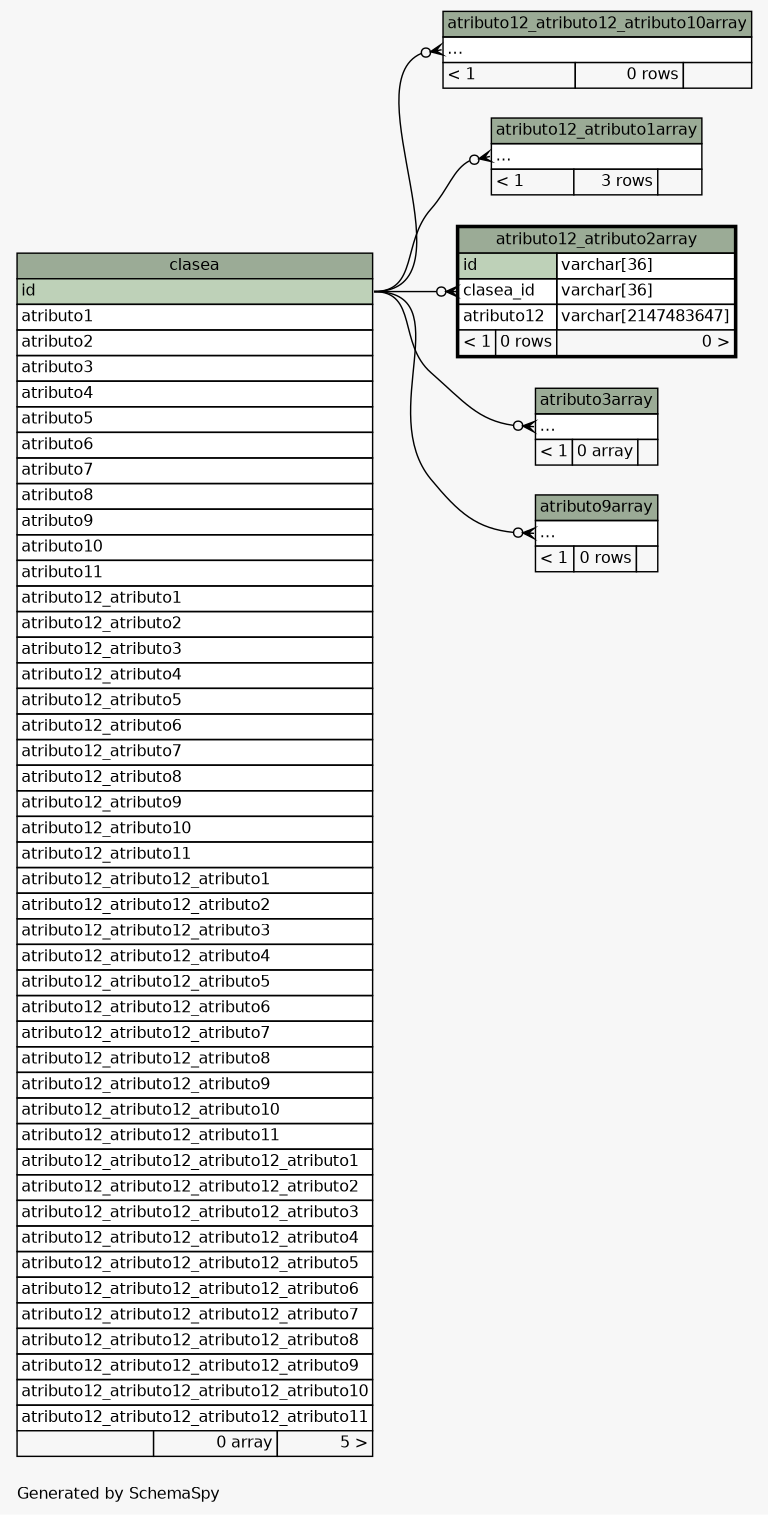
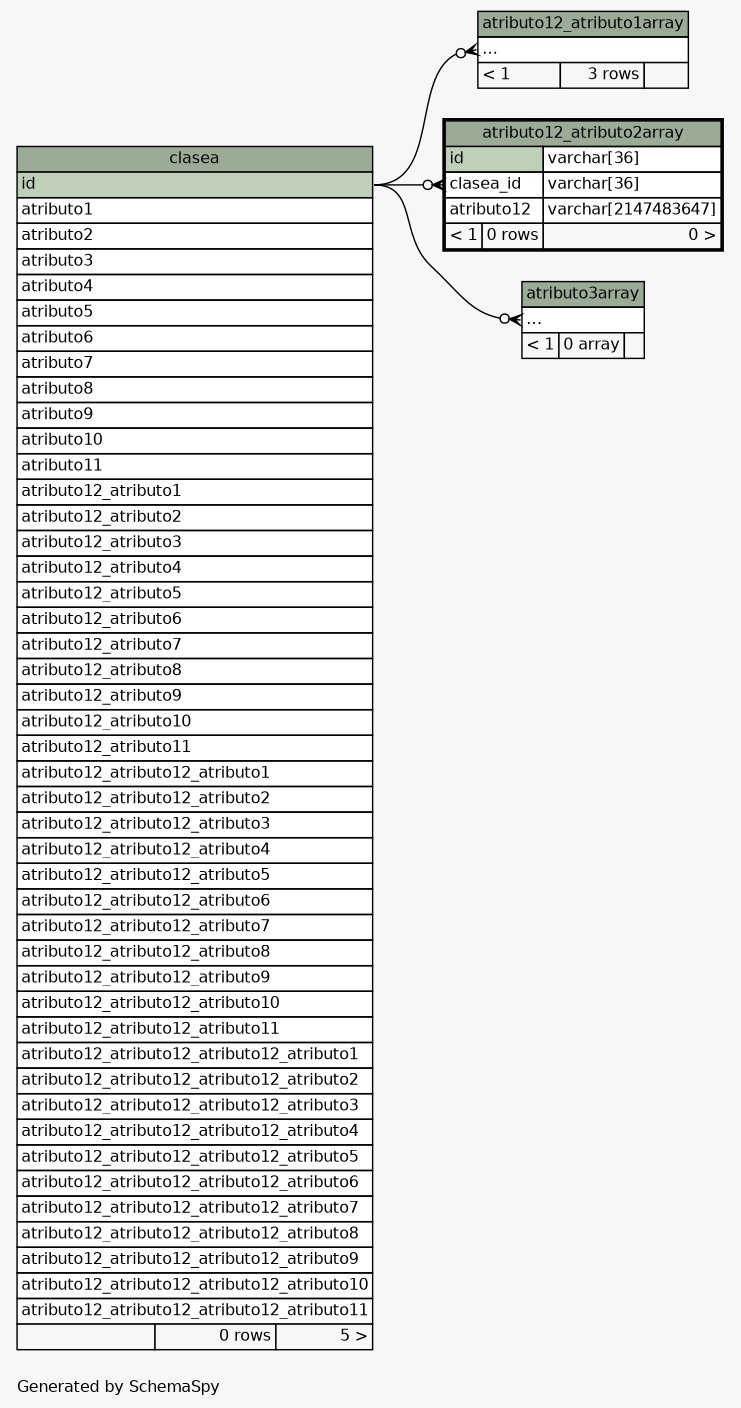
  digraph {
    bgcolor="#f7f7f7"
    fontname=Helvetica
    fontsize=11
    label="\nGenerated by SchemaSpy"
    labeljust=l
    nodesep=0.18
    rankdir=RL
    ranksep=0.46
    node [fontname=Helvetica fontsize=11 shape=plaintext]
    edge [arrowhead=none arrowsize=0.8 arrowtail=crowodot dir=back headport="id:e" tailport="elipses:w"]
-   n1 [label=<     <TABLE BORDER="0" CELLBORDER="1" CELLSPACING="0" BGCOLOR="#ffffff">       <TR><TD COLSPAN="3" BGCOLOR="#9bab96" ALIGN="CENTER">atributo12_atributo12_atributo10array</TD></TR>       <TR><TD PORT="elipses" COLSPAN="3" ALIGN="LEFT">...</TD></TR>       <TR><TD ALIGN="LEFT" BGCOLOR="#f7f7f7">&lt; 1</TD><TD ALIGN="RIGHT" BGCOLOR="#f7f7f7">0 rows</TD><TD ALIGN="RIGHT" BGCOLOR="#f7f7f7">  </TD></TR>     </TABLE>>]
-   n2 [label=<     <TABLE BORDER="0" CELLBORDER="1" CELLSPACING="0" BGCOLOR="#ffffff">       <TR><TD COLSPAN="3" BGCOLOR="#9bab96" ALIGN="CENTER">clasea</TD></TR>       <TR><TD PORT="id" COLSPAN="3" BGCOLOR="#bed1b8" ALIGN="LEFT">id</TD></TR>       <TR><TD PORT="atributo1" COLSPAN="3" ALIGN="LEFT">atributo1</TD></TR>       <TR><TD PORT="atributo2" COLSPAN="3" ALIGN="LEFT">atributo2</TD></TR>       <TR><TD PORT="atributo3" COLSPAN="3" ALIGN="LEFT">atributo3</TD></TR>       <TR><TD PORT="atributo4" COLSPAN="3" ALIGN="LEFT">atributo4</TD></TR>       <TR><TD PORT="atributo5" COLSPAN="3" ALIGN="LEFT">atributo5</TD></TR>       <TR><TD PORT="atributo6" COLSPAN="3" ALIGN="LEFT">atributo6</TD></TR>       <TR><TD PORT="atributo7" COLSPAN="3" ALIGN="LEFT">atributo7</TD></TR>       <TR><TD PORT="atributo8" COLSPAN="3" ALIGN="LEFT">atributo8</TD></TR>       <TR><TD PORT="atributo9" COLSPAN="3" ALIGN="LEFT">atributo9</TD></TR>       <TR><TD PORT="atributo10" COLSPAN="3" ALIGN="LEFT">atributo10</TD></TR>       <TR><TD PORT="atributo11" COLSPAN="3" ALIGN="LEFT">atributo11</TD></TR>       <TR><TD PORT="atributo12_atributo1" COLSPAN="3" ALIGN="LEFT">atributo12_atributo1</TD></TR>       <TR><TD PORT="atributo12_atributo2" COLSPAN="3" ALIGN="LEFT">atributo12_atributo2</TD></TR>       <TR><TD PORT="atributo12_atributo3" COLSPAN="3" ALIGN="LEFT">atributo12_atributo3</TD></TR>       <TR><TD PORT="atributo12_atributo4" COLSPAN="3" ALIGN="LEFT">atributo12_atributo4</TD></TR>       <TR><TD PORT="atributo12_atributo5" COLSPAN="3" ALIGN="LEFT">atributo12_atributo5</TD></TR>       <TR><TD PORT="atributo12_atributo6" COLSPAN="3" ALIGN="LEFT">atributo12_atributo6</TD></TR>       <TR><TD PORT="atributo12_atributo7" COLSPAN="3" ALIGN="LEFT">atributo12_atributo7</TD></TR>       <TR><TD PORT="atributo12_atributo8" COLSPAN="3" ALIGN="LEFT">atributo12_atributo8</TD></TR>       <TR><TD PORT="atributo12_atributo9" COLSPAN="3" ALIGN="LEFT">atributo12_atributo9</TD></TR>       <TR><TD PORT="atributo12_atributo10" COLSPAN="3" ALIGN="LEFT">atributo12_atributo10</TD></TR>       <TR><TD PORT="atributo12_atributo11" COLSPAN="3" ALIGN="LEFT">atributo12_atributo11</TD></TR>       <TR><TD PORT="atributo12_atributo12_atributo1" COLSPAN="3" ALIGN="LEFT">atributo12_atributo12_atributo1</TD></TR>       <TR><TD PORT="atributo12_atributo12_atributo2" COLSPAN="3" ALIGN="LEFT">atributo12_atributo12_atributo2</TD></TR>       <TR><TD PORT="atributo12_atributo12_atributo3" COLSPAN="3" ALIGN="LEFT">atributo12_atributo12_atributo3</TD></TR>       <TR><TD PORT="atributo12_atributo12_atributo4" COLSPAN="3" ALIGN="LEFT">atributo12_atributo12_atributo4</TD></TR>       <TR><TD PORT="atributo12_atributo12_atributo5" COLSPAN="3" ALIGN="LEFT">atributo12_atributo12_atributo5</TD></TR>       <TR><TD PORT="atributo12_atributo12_atributo6" COLSPAN="3" ALIGN="LEFT">atributo12_atributo12_atributo6</TD></TR>       <TR><TD PORT="atributo12_atributo12_atributo7" COLSPAN="3" ALIGN="LEFT">atributo12_atributo12_atributo7</TD></TR>       <TR><TD PORT="atributo12_atributo12_atributo8" COLSPAN="3" ALIGN="LEFT">atributo12_atributo12_atributo8</TD></TR>       <TR><TD PORT="atributo12_atributo12_atributo9" COLSPAN="3" ALIGN="LEFT">atributo12_atributo12_atributo9</TD></TR>       <TR><TD PORT="atributo12_atributo12_atributo10" COLSPAN="3" ALIGN="LEFT">atributo12_atributo12_atributo10</TD></TR>       <TR><TD PORT="atributo12_atributo12_atributo11" COLSPAN="3" ALIGN="LEFT">atributo12_atributo12_atributo11</TD></TR>       <TR><TD PORT="atributo12_atributo12_atributo12_atributo1" COLSPAN="3" ALIGN="LEFT">atributo12_atributo12_atributo12_atributo1</TD></TR>       <TR><TD PORT="atributo12_atributo12_atributo12_atributo2" COLSPAN="3" ALIGN="LEFT">atributo12_atributo12_atributo12_atributo2</TD></TR>       <TR><TD PORT="atributo12_atributo12_atributo12_atributo3" COLSPAN="3" ALIGN="LEFT">atributo12_atributo12_atributo12_atributo3</TD></TR>       <TR><TD PORT="atributo12_atributo12_atributo12_atributo4" COLSPAN="3" ALIGN="LEFT">atributo12_atributo12_atributo12_atributo4</TD></TR>       <TR><TD PORT="atributo12_atributo12_atributo12_atributo5" COLSPAN="3" ALIGN="LEFT">atributo12_atributo12_atributo12_atributo5</TD></TR>       <TR><TD PORT="atributo12_atributo12_atributo12_atributo6" COLSPAN="3" ALIGN="LEFT">atributo12_atributo12_atributo12_atributo6</TD></TR>       <TR><TD PORT="atributo12_atributo12_atributo12_atributo7" COLSPAN="3" ALIGN="LEFT">atributo12_atributo12_atributo12_atributo7</TD></TR>       <TR><TD PORT="atributo12_atributo12_atributo12_atributo8" COLSPAN="3" ALIGN="LEFT">atributo12_atributo12_atributo12_atributo8</TD></TR>       <TR><TD PORT="atributo12_atributo12_atributo12_atributo9" COLSPAN="3" ALIGN="LEFT">atributo12_atributo12_atributo12_atributo9</TD></TR>       <TR><TD PORT="atributo12_atributo12_atributo12_atributo10" COLSPAN="3" ALIGN="LEFT">atributo12_atributo12_atributo12_atributo10</TD></TR>       <TR><TD PORT="atributo12_atributo12_atributo12_atributo11" COLSPAN="3" ALIGN="LEFT">atributo12_atributo12_atributo12_atributo11</TD></TR>       <TR><TD ALIGN="LEFT" BGCOLOR="#f7f7f7">  </TD><TD ALIGN="RIGHT" BGCOLOR="#f7f7f7">0 array</TD><TD ALIGN="RIGHT" BGCOLOR="#f7f7f7">5 &gt;</TD></TR>     </TABLE>>]
+   n2 [label=<     <TABLE BORDER="0" CELLBORDER="1" CELLSPACING="0" BGCOLOR="#ffffff">       <TR><TD COLSPAN="3" BGCOLOR="#9bab96" ALIGN="CENTER">clasea</TD></TR>       <TR><TD PORT="id" COLSPAN="3" BGCOLOR="#bed1b8" ALIGN="LEFT">id</TD></TR>       <TR><TD PORT="atributo1" COLSPAN="3" ALIGN="LEFT">atributo1</TD></TR>       <TR><TD PORT="atributo2" COLSPAN="3" ALIGN="LEFT">atributo2</TD></TR>       <TR><TD PORT="atributo3" COLSPAN="3" ALIGN="LEFT">atributo3</TD></TR>       <TR><TD PORT="atributo4" COLSPAN="3" ALIGN="LEFT">atributo4</TD></TR>       <TR><TD PORT="atributo5" COLSPAN="3" ALIGN="LEFT">atributo5</TD></TR>       <TR><TD PORT="atributo6" COLSPAN="3" ALIGN="LEFT">atributo6</TD></TR>       <TR><TD PORT="atributo7" COLSPAN="3" ALIGN="LEFT">atributo7</TD></TR>       <TR><TD PORT="atributo8" COLSPAN="3" ALIGN="LEFT">atributo8</TD></TR>       <TR><TD PORT="atributo9" COLSPAN="3" ALIGN="LEFT">atributo9</TD></TR>       <TR><TD PORT="atributo10" COLSPAN="3" ALIGN="LEFT">atributo10</TD></TR>       <TR><TD PORT="atributo11" COLSPAN="3" ALIGN="LEFT">atributo11</TD></TR>       <TR><TD PORT="atributo12_atributo1" COLSPAN="3" ALIGN="LEFT">atributo12_atributo1</TD></TR>       <TR><TD PORT="atributo12_atributo2" COLSPAN="3" ALIGN="LEFT">atributo12_atributo2</TD></TR>       <TR><TD PORT="atributo12_atributo3" COLSPAN="3" ALIGN="LEFT">atributo12_atributo3</TD></TR>       <TR><TD PORT="atributo12_atributo4" COLSPAN="3" ALIGN="LEFT">atributo12_atributo4</TD></TR>       <TR><TD PORT="atributo12_atributo5" COLSPAN="3" ALIGN="LEFT">atributo12_atributo5</TD></TR>       <TR><TD PORT="atributo12_atributo6" COLSPAN="3" ALIGN="LEFT">atributo12_atributo6</TD></TR>       <TR><TD PORT="atributo12_atributo7" COLSPAN="3" ALIGN="LEFT">atributo12_atributo7</TD></TR>       <TR><TD PORT="atributo12_atributo8" COLSPAN="3" ALIGN="LEFT">atributo12_atributo8</TD></TR>       <TR><TD PORT="atributo12_atributo9" COLSPAN="3" ALIGN="LEFT">atributo12_atributo9</TD></TR>       <TR><TD PORT="atributo12_atributo10" COLSPAN="3" ALIGN="LEFT">atributo12_atributo10</TD></TR>       <TR><TD PORT="atributo12_atributo11" COLSPAN="3" ALIGN="LEFT">atributo12_atributo11</TD></TR>       <TR><TD PORT="atributo12_atributo12_atributo1" COLSPAN="3" ALIGN="LEFT">atributo12_atributo12_atributo1</TD></TR>       <TR><TD PORT="atributo12_atributo12_atributo2" COLSPAN="3" ALIGN="LEFT">atributo12_atributo12_atributo2</TD></TR>       <TR><TD PORT="atributo12_atributo12_atributo3" COLSPAN="3" ALIGN="LEFT">atributo12_atributo12_atributo3</TD></TR>       <TR><TD PORT="atributo12_atributo12_atributo4" COLSPAN="3" ALIGN="LEFT">atributo12_atributo12_atributo4</TD></TR>       <TR><TD PORT="atributo12_atributo12_atributo5" COLSPAN="3" ALIGN="LEFT">atributo12_atributo12_atributo5</TD></TR>       <TR><TD PORT="atributo12_atributo12_atributo6" COLSPAN="3" ALIGN="LEFT">atributo12_atributo12_atributo6</TD></TR>       <TR><TD PORT="atributo12_atributo12_atributo7" COLSPAN="3" ALIGN="LEFT">atributo12_atributo12_atributo7</TD></TR>       <TR><TD PORT="atributo12_atributo12_atributo8" COLSPAN="3" ALIGN="LEFT">atributo12_atributo12_atributo8</TD></TR>       <TR><TD PORT="atributo12_atributo12_atributo9" COLSPAN="3" ALIGN="LEFT">atributo12_atributo12_atributo9</TD></TR>       <TR><TD PORT="atributo12_atributo12_atributo10" COLSPAN="3" ALIGN="LEFT">atributo12_atributo12_atributo10</TD></TR>       <TR><TD PORT="atributo12_atributo12_atributo11" COLSPAN="3" ALIGN="LEFT">atributo12_atributo12_atributo11</TD></TR>       <TR><TD PORT="atributo12_atributo12_atributo12_atributo1" COLSPAN="3" ALIGN="LEFT">atributo12_atributo12_atributo12_atributo1</TD></TR>       <TR><TD PORT="atributo12_atributo12_atributo12_atributo2" COLSPAN="3" ALIGN="LEFT">atributo12_atributo12_atributo12_atributo2</TD></TR>       <TR><TD PORT="atributo12_atributo12_atributo12_atributo3" COLSPAN="3" ALIGN="LEFT">atributo12_atributo12_atributo12_atributo3</TD></TR>       <TR><TD PORT="atributo12_atributo12_atributo12_atributo4" COLSPAN="3" ALIGN="LEFT">atributo12_atributo12_atributo12_atributo4</TD></TR>       <TR><TD PORT="atributo12_atributo12_atributo12_atributo5" COLSPAN="3" ALIGN="LEFT">atributo12_atributo12_atributo12_atributo5</TD></TR>       <TR><TD PORT="atributo12_atributo12_atributo12_atributo6" COLSPAN="3" ALIGN="LEFT">atributo12_atributo12_atributo12_atributo6</TD></TR>       <TR><TD PORT="atributo12_atributo12_atributo12_atributo7" COLSPAN="3" ALIGN="LEFT">atributo12_atributo12_atributo12_atributo7</TD></TR>       <TR><TD PORT="atributo12_atributo12_atributo12_atributo8" COLSPAN="3" ALIGN="LEFT">atributo12_atributo12_atributo12_atributo8</TD></TR>       <TR><TD PORT="atributo12_atributo12_atributo12_atributo9" COLSPAN="3" ALIGN="LEFT">atributo12_atributo12_atributo12_atributo9</TD></TR>       <TR><TD PORT="atributo12_atributo12_atributo12_atributo10" COLSPAN="3" ALIGN="LEFT">atributo12_atributo12_atributo12_atributo10</TD></TR>       <TR><TD PORT="atributo12_atributo12_atributo12_atributo11" COLSPAN="3" ALIGN="LEFT">atributo12_atributo12_atributo12_atributo11</TD></TR>       <TR><TD ALIGN="LEFT" BGCOLOR="#f7f7f7">  </TD><TD ALIGN="RIGHT" BGCOLOR="#f7f7f7">0 rows</TD><TD ALIGN="RIGHT" BGCOLOR="#f7f7f7">5 &gt;</TD></TR>     </TABLE>>]
    n3 [label=<     <TABLE BORDER="0" CELLBORDER="1" CELLSPACING="0" BGCOLOR="#ffffff">       <TR><TD COLSPAN="3" BGCOLOR="#9bab96" ALIGN="CENTER">atributo12_atributo1array</TD></TR>       <TR><TD PORT="elipses" COLSPAN="3" ALIGN="LEFT">...</TD></TR>       <TR><TD ALIGN="LEFT" BGCOLOR="#f7f7f7">&lt; 1</TD><TD ALIGN="RIGHT" BGCOLOR="#f7f7f7">3 rows</TD><TD ALIGN="RIGHT" BGCOLOR="#f7f7f7">  </TD></TR>     </TABLE>>]
    n4 [label=<     <TABLE BORDER="2" CELLBORDER="1" CELLSPACING="0" BGCOLOR="#ffffff">       <TR><TD COLSPAN="3" BGCOLOR="#9bab96" ALIGN="CENTER">atributo12_atributo2array</TD></TR>       <TR><TD PORT="id" COLSPAN="2" BGCOLOR="#bed1b8" ALIGN="LEFT">id</TD><TD PORT="id.type" ALIGN="LEFT">varchar[36]</TD></TR>       <TR><TD PORT="clasea_id" COLSPAN="2" ALIGN="LEFT">clasea_id</TD><TD PORT="clasea_id.type" ALIGN="LEFT">varchar[36]</TD></TR>       <TR><TD PORT="atributo12" COLSPAN="2" ALIGN="LEFT">atributo12</TD><TD PORT="atributo12.type" ALIGN="LEFT">varchar[2147483647]</TD></TR>       <TR><TD ALIGN="LEFT" BGCOLOR="#f7f7f7">&lt; 1</TD><TD ALIGN="RIGHT" BGCOLOR="#f7f7f7">0 rows</TD><TD ALIGN="RIGHT" BGCOLOR="#f7f7f7">0 &gt;</TD></TR>     </TABLE>>]
    n5 [label=<     <TABLE BORDER="0" CELLBORDER="1" CELLSPACING="0" BGCOLOR="#ffffff">       <TR><TD COLSPAN="3" BGCOLOR="#9bab96" ALIGN="CENTER">atributo3array</TD></TR>       <TR><TD PORT="elipses" COLSPAN="3" ALIGN="LEFT">...</TD></TR>       <TR><TD ALIGN="LEFT" BGCOLOR="#f7f7f7">&lt; 1</TD><TD ALIGN="RIGHT" BGCOLOR="#f7f7f7">0 array</TD><TD ALIGN="RIGHT" BGCOLOR="#f7f7f7">  </TD></TR>     </TABLE>>]
-   n6 [label=<     <TABLE BORDER="0" CELLBORDER="1" CELLSPACING="0" BGCOLOR="#ffffff">       <TR><TD COLSPAN="3" BGCOLOR="#9bab96" ALIGN="CENTER">atributo9array</TD></TR>       <TR><TD PORT="elipses" COLSPAN="3" ALIGN="LEFT">...</TD></TR>       <TR><TD ALIGN="LEFT" BGCOLOR="#f7f7f7">&lt; 1</TD><TD ALIGN="RIGHT" BGCOLOR="#f7f7f7">0 rows</TD><TD ALIGN="RIGHT" BGCOLOR="#f7f7f7">  </TD></TR>     </TABLE>>]
-   n1 -> n2
    n3 -> n2
    n4 -> n2 [tailport="clasea_id:w"]
    n5 -> n2
-   n6 -> n2
  }
